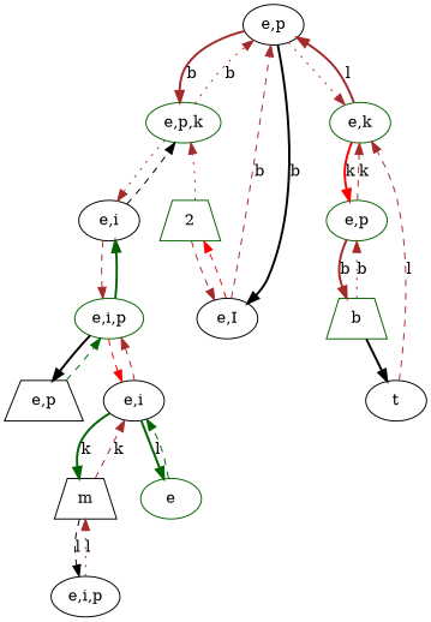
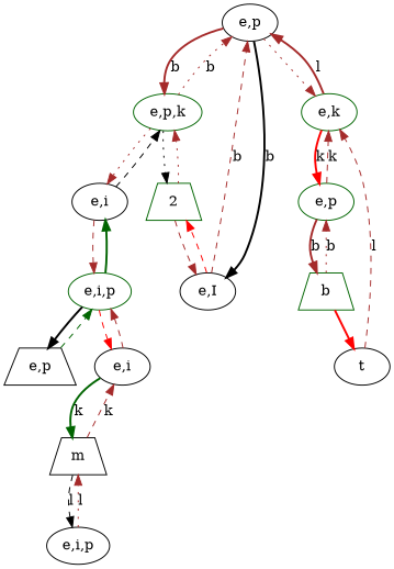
  digraph {
    node [color=black shape=ellipse]
    edge [color=brown style=dashed]
    n1 [label="e,p"]
    n2 [color=darkgreen label="e,p,k"]
    n3 [label="e,I"]
    n4 [color=darkgreen label="e,k"]
    2 [color=darkgreen shape=trapezium]
    n6 [label="e,i"]
    n7 [color=darkgreen label="e,p"]
    n8 [color=darkgreen label="e,i,p"]
    n9 [label="e,p" shape=trapezium]
    n10 [label="e,i"]
    n11 [label=m shape=trapezium]
-   n12 [color=darkgreen label=e]
    n13 [label="e,i,p"]
    n14 [color=darkgreen label=b shape=trapezium]
    n15 [label=t]
    n1 -> n2 [label=b style=bold]
    n1 -> n3 [color=black label=b style=bold]
    n1 -> n4 [style=dotted]
    n2 -> n1 [label=b style=dotted]
+   n2 -> 2 [color=black style=dotted]
    n2 -> n6 [style=dotted]
    n3 -> n1 [label=b]
    n3 -> 2 [color=red]
    n4 -> n1 [label=l style=bold]
    n4 -> n7 [color=red label=k style=bold]
    2 -> n2 [style=dotted]
    2 -> n3
    n6 -> n2 [color=black]
    n6 -> n8
    n7 -> n4 [label=k]
    n7 -> n14 [label=b style=bold]
    n8 -> n6 [color=darkgreen style=bold]
    n8 -> n9 [color=black style=bold]
    n8 -> n10 [color=red]
    n9 -> n8 [color=darkgreen]
    n10 -> n8
    n10 -> n11 [color=darkgreen label=k style=bold]
-   n10 -> n12 [color=darkgreen label=l style=bold]
    n11 -> n10 [label=k]
    n11 -> n13 [color=black label=l]
-   n12 -> n10 [color=darkgreen]
    n13 -> n11 [label=l style=dotted]
    n14 -> n7 [label=b style=dotted]
-   n14 -> n15 [color=black style=bold]
+   n14 -> n15 [color=red style=bold]
    n15 -> n4 [label=l]
  }
